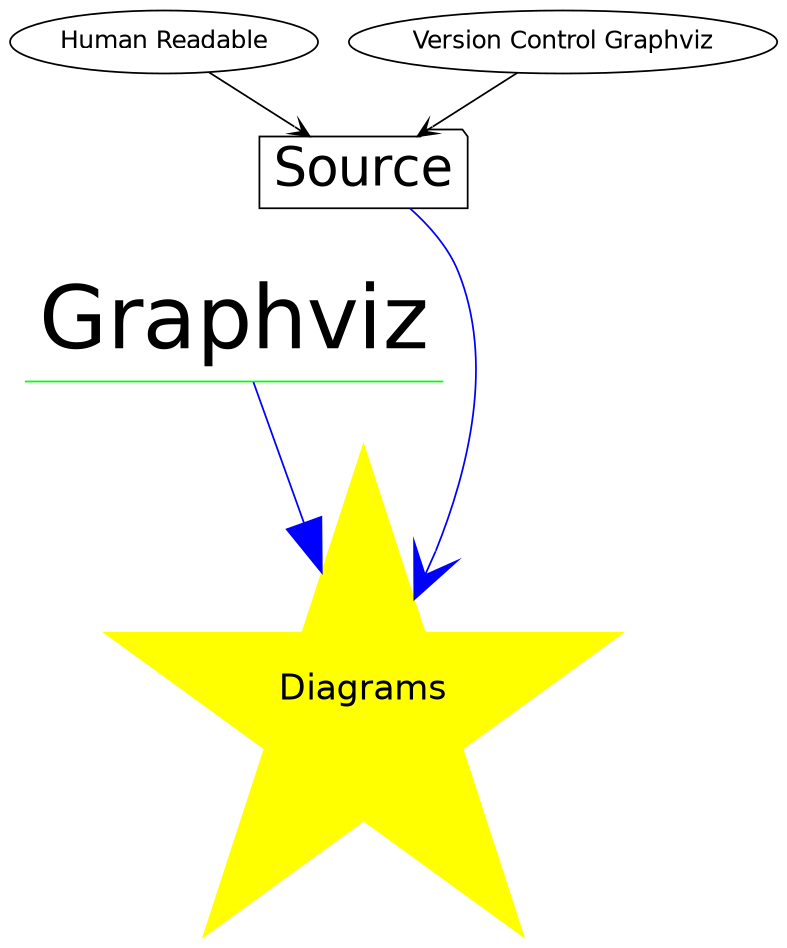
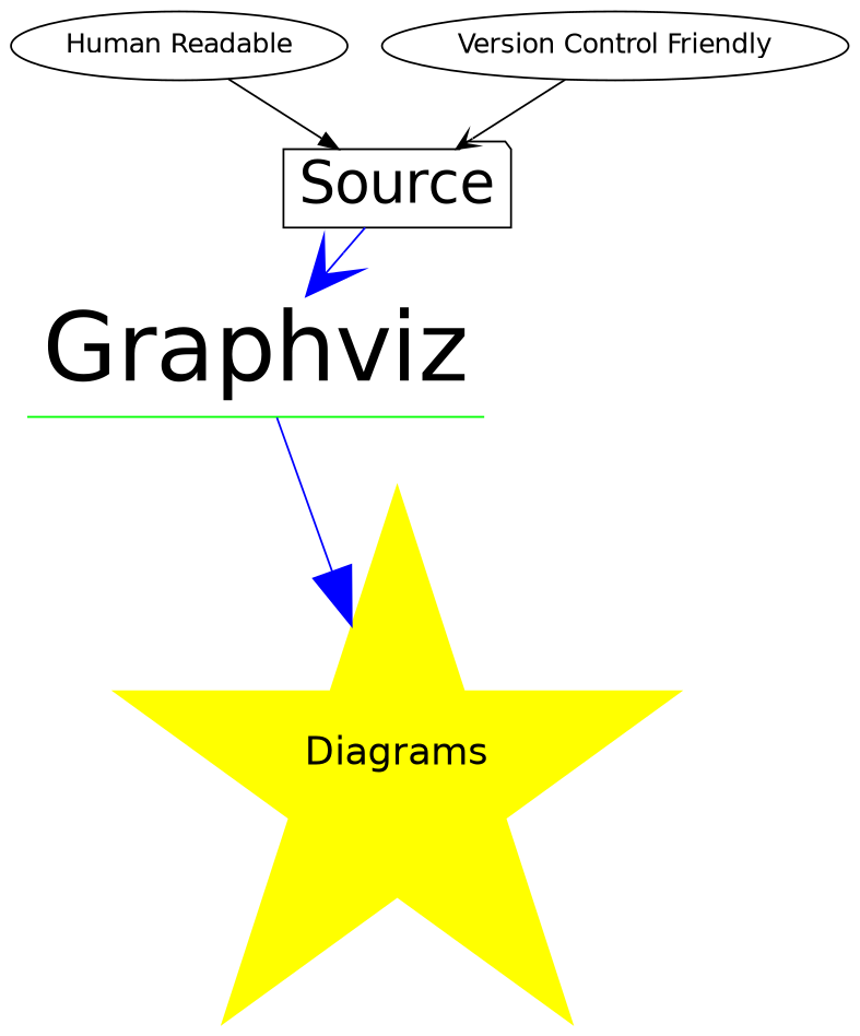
  digraph {
    fontname="DejaVu Sans"
    node [fontname="DejaVu Sans"]
    edge [arrowhead=vee fontname="DejaVu Sans"]
    Source [fontsize=30 shape=folder]
    Graphviz [color=green fontsize=50 shape=underline]
    Diagrams [color=yellow fontsize=20 shape=star style=filled]
    "Human Readable"
-   "Version Control Friendly" [label="Version Control Graphviz"]
-   Source -> Diagrams [arrowsize=3 color=blue]
+   "Version Control Friendly"
+   Source -> Graphviz [arrowsize=3 color=blue]
    Graphviz -> Diagrams [arrowhead=normal arrowsize=3 color=blue]
-   "Human Readable" -> Source
+   "Human Readable" -> Source [arrowhead=""]
    "Version Control Friendly" -> Source
  }
